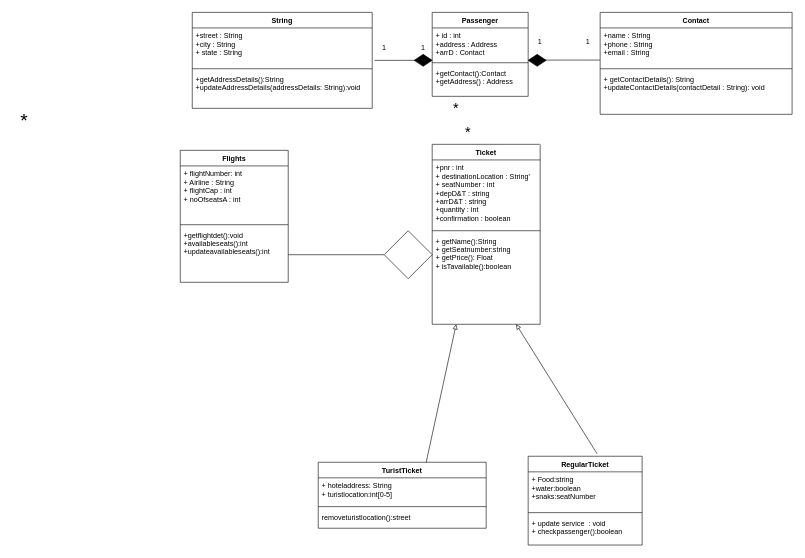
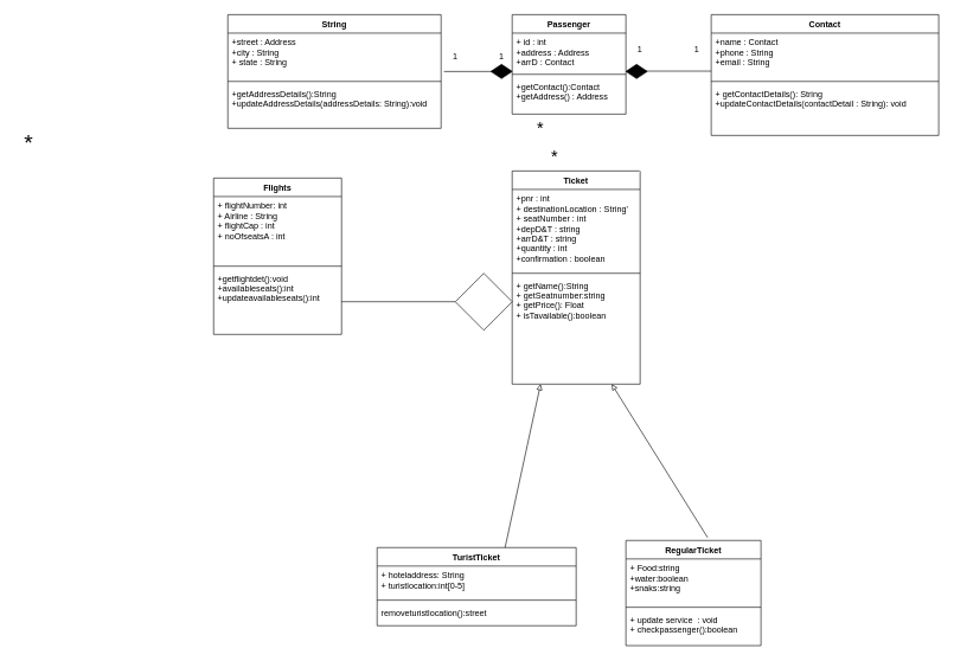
  <mxCell id="0" />
  <mxCell id="1" parent="0" />
  <mxCell id="2" value="String" style="swimlane;fontStyle=1;align=center;verticalAlign=top;childLayout=stackLayout;horizontal=1;startSize=26;horizontalStack=0;resizeParent=1;resizeParentMax=0;resizeLast=0;collapsible=1;marginBottom=0;" vertex="1" parent="1"><mxGeometry x="320" y="20" width="300" height="160" as="geometry" /></mxCell>
- <mxCell id="3" value="+street : String&#10;+city : String&#10;+ state : String" style="text;strokeColor=none;fillColor=none;align=left;verticalAlign=top;spacingLeft=4;spacingRight=4;overflow=hidden;rotatable=0;points=[[0,0.5],[1,0.5]];portConstraint=eastwest;" vertex="1" parent="2"><mxGeometry y="26" width="300" height="64" as="geometry" /></mxCell>
+ <mxCell id="3" value="+street : Address&#10;+city : String&#10;+ state : String" style="text;strokeColor=none;fillColor=none;align=left;verticalAlign=top;spacingLeft=4;spacingRight=4;overflow=hidden;rotatable=0;points=[[0,0.5],[1,0.5]];portConstraint=eastwest;" vertex="1" parent="2"><mxGeometry y="26" width="300" height="64" as="geometry" /></mxCell>
  <mxCell id="4" value="" style="line;strokeWidth=1;fillColor=none;align=left;verticalAlign=middle;spacingTop=-1;spacingLeft=3;spacingRight=3;rotatable=0;labelPosition=right;points=[];portConstraint=eastwest;" vertex="1" parent="2"><mxGeometry y="90" width="300" height="8" as="geometry" /></mxCell>
  <mxCell id="5" value="+getAddressDetails():String&#10;+updateAddressDetails(addressDetails: String):void&#10; " style="text;strokeColor=none;fillColor=none;align=left;verticalAlign=top;spacingLeft=4;spacingRight=4;overflow=hidden;rotatable=0;points=[[0,0.5],[1,0.5]];portConstraint=eastwest;" vertex="1" parent="2"><mxGeometry y="98" width="300" height="62" as="geometry" /></mxCell>
  <mxCell id="6" value="Passenger" style="swimlane;fontStyle=1;align=center;verticalAlign=top;childLayout=stackLayout;horizontal=1;startSize=26;horizontalStack=0;resizeParent=1;resizeParentMax=0;resizeLast=0;collapsible=1;marginBottom=0;" vertex="1" parent="1"><mxGeometry x="720" y="20" width="160" height="140" as="geometry" /></mxCell>
  <mxCell id="7" value="+ id : int&#10;+address : Address&#10;+arrD : Contact" style="text;strokeColor=none;fillColor=none;align=left;verticalAlign=top;spacingLeft=4;spacingRight=4;overflow=hidden;rotatable=0;points=[[0,0.5],[1,0.5]];portConstraint=eastwest;" vertex="1" parent="6"><mxGeometry y="26" width="160" height="54" as="geometry" /></mxCell>
  <mxCell id="8" value="" style="line;strokeWidth=1;fillColor=none;align=left;verticalAlign=middle;spacingTop=-1;spacingLeft=3;spacingRight=3;rotatable=0;labelPosition=right;points=[];portConstraint=eastwest;" vertex="1" parent="6"><mxGeometry y="80" width="160" height="8" as="geometry" /></mxCell>
  <mxCell id="9" value="+getContact():Contact&#10;+getAddress() : Address" style="text;strokeColor=none;fillColor=none;align=left;verticalAlign=top;spacingLeft=4;spacingRight=4;overflow=hidden;rotatable=0;points=[[0,0.5],[1,0.5]];portConstraint=eastwest;" vertex="1" parent="6"><mxGeometry y="88" width="160" height="52" as="geometry" /></mxCell>
  <mxCell id="10" value="" style="rhombus;whiteSpace=wrap;html=1;fillColor=#000000;" vertex="1" parent="1"><mxGeometry x="690" y="90" width="30" height="20" as="geometry" /></mxCell>
  <mxCell id="11" value="" style="endArrow=classic;html=1;exitX=1.013;exitY=0.844;exitDx=0;exitDy=0;exitPerimeter=0;" edge="1" parent="1" source="3"><mxGeometry width="50" height="50" relative="1" as="geometry"><mxPoint x="650" y="250" as="sourcePoint" /><mxPoint x="710" y="100" as="targetPoint" /></mxGeometry></mxCell>
  <mxCell id="12" value="1" style="text;html=1;strokeColor=none;fillColor=none;align=center;verticalAlign=middle;whiteSpace=wrap;rounded=0;" vertex="1" parent="1"><mxGeometry x="620" y="70" width="40" height="20" as="geometry" /></mxCell>
  <mxCell id="13" value="1" style="text;html=1;strokeColor=none;fillColor=none;align=center;verticalAlign=middle;whiteSpace=wrap;rounded=0;" vertex="1" parent="1"><mxGeometry x="685" y="70" width="40" height="20" as="geometry" /></mxCell>
  <mxCell id="14" value="Contact" style="swimlane;fontStyle=1;align=center;verticalAlign=top;childLayout=stackLayout;horizontal=1;startSize=26;horizontalStack=0;resizeParent=1;resizeParentMax=0;resizeLast=0;collapsible=1;marginBottom=0;fillColor=#FFFFFF;" vertex="1" parent="1"><mxGeometry x="1000" y="20" width="320" height="170" as="geometry" /></mxCell>
- <mxCell id="15" value="+name : String&#10;+phone : String&#10;+email : String" style="text;strokeColor=none;fillColor=none;align=left;verticalAlign=top;spacingLeft=4;spacingRight=4;overflow=hidden;rotatable=0;points=[[0,0.5],[1,0.5]];portConstraint=eastwest;" vertex="1" parent="14"><mxGeometry y="26" width="320" height="64" as="geometry" /></mxCell>
+ <mxCell id="15" value="+name : Contact&#10;+phone : String&#10;+email : String" style="text;strokeColor=none;fillColor=none;align=left;verticalAlign=top;spacingLeft=4;spacingRight=4;overflow=hidden;rotatable=0;points=[[0,0.5],[1,0.5]];portConstraint=eastwest;" vertex="1" parent="14"><mxGeometry y="26" width="320" height="64" as="geometry" /></mxCell>
  <mxCell id="16" value="" style="line;strokeWidth=1;fillColor=none;align=left;verticalAlign=middle;spacingTop=-1;spacingLeft=3;spacingRight=3;rotatable=0;labelPosition=right;points=[];portConstraint=eastwest;" vertex="1" parent="14"><mxGeometry y="90" width="320" height="8" as="geometry" /></mxCell>
  <mxCell id="17" value="+ getContactDetails(): String&#10;+updateContactDetails(contactDetail : String): void" style="text;strokeColor=none;fillColor=none;align=left;verticalAlign=top;spacingLeft=4;spacingRight=4;overflow=hidden;rotatable=0;points=[[0,0.5],[1,0.5]];portConstraint=eastwest;" vertex="1" parent="14"><mxGeometry y="98" width="320" height="72" as="geometry" /></mxCell>
  <mxCell id="18" value="" style="rhombus;whiteSpace=wrap;html=1;fillColor=#000000;" vertex="1" parent="1"><mxGeometry x="880" y="90" width="30" height="20" as="geometry" /></mxCell>
  <mxCell id="19" value="" style="endArrow=classic;html=1;" edge="1" parent="1"><mxGeometry width="50" height="50" relative="1" as="geometry"><mxPoint x="1000" y="99.5" as="sourcePoint" /><mxPoint x="890" y="99.5" as="targetPoint" /><Array as="points"><mxPoint x="950" y="99.5" /></Array></mxGeometry></mxCell>
  <mxCell id="20" value="1" style="text;html=1;strokeColor=none;fillColor=none;align=center;verticalAlign=middle;whiteSpace=wrap;rounded=0;" vertex="1" parent="1"><mxGeometry x="880" y="60" width="40" height="20" as="geometry" /></mxCell>
  <mxCell id="21" value="1" style="text;html=1;strokeColor=none;fillColor=none;align=center;verticalAlign=middle;whiteSpace=wrap;rounded=0;" vertex="1" parent="1"><mxGeometry x="960" y="60" width="40" height="20" as="geometry" /></mxCell>
  <mxCell id="22" value="Ticket" style="swimlane;fontStyle=1;align=center;verticalAlign=top;childLayout=stackLayout;horizontal=1;startSize=26;horizontalStack=0;resizeParent=1;resizeParentMax=0;resizeLast=0;collapsible=1;marginBottom=0;fillColor=#FFFFFF;" vertex="1" parent="1"><mxGeometry x="720" y="240" width="180" height="300" as="geometry" /></mxCell>
  <mxCell id="23" value="+pnr : int&#10;+ destinationLocation : String'&#10;+ seatNumber : int&#10;+depD&amp;T : string&#10;+arrD&amp;T : string&#10;+quantity : int&#10;+confirmation : boolean" style="text;strokeColor=none;fillColor=none;align=left;verticalAlign=top;spacingLeft=4;spacingRight=4;overflow=hidden;rotatable=0;points=[[0,0.5],[1,0.5]];portConstraint=eastwest;" vertex="1" parent="22"><mxGeometry y="26" width="180" height="114" as="geometry" /></mxCell>
  <mxCell id="24" value="" style="line;strokeWidth=1;fillColor=none;align=left;verticalAlign=middle;spacingTop=-1;spacingLeft=3;spacingRight=3;rotatable=0;labelPosition=right;points=[];portConstraint=eastwest;" vertex="1" parent="22"><mxGeometry y="140" width="180" height="8" as="geometry" /></mxCell>
  <mxCell id="25" value="+ getName():String&#10;+ getSeatnumber:string&#10;+ getPrice(): Float&#10;+ isTavailable():boolean" style="text;strokeColor=none;fillColor=none;align=left;verticalAlign=top;spacingLeft=4;spacingRight=4;overflow=hidden;rotatable=0;points=[[0,0.5],[1,0.5]];portConstraint=eastwest;" vertex="1" parent="22"><mxGeometry y="148" width="180" height="152" as="geometry" /></mxCell>
  <mxCell id="26" value="Flights" style="swimlane;fontStyle=1;align=center;verticalAlign=top;childLayout=stackLayout;horizontal=1;startSize=26;horizontalStack=0;resizeParent=1;resizeParentMax=0;resizeLast=0;collapsible=1;marginBottom=0;fillColor=#FFFFFF;" vertex="1" parent="1"><mxGeometry x="300" y="250" width="180" height="220" as="geometry" /></mxCell>
  <mxCell id="27" value="+ flightNumber: int&#10;+ Airline : String&#10;+ flightCap : int&#10;+ noOfseatsA : int&#10;" style="text;strokeColor=none;fillColor=none;align=left;verticalAlign=top;spacingLeft=4;spacingRight=4;overflow=hidden;rotatable=0;points=[[0,0.5],[1,0.5]];portConstraint=eastwest;" vertex="1" parent="26"><mxGeometry y="26" width="180" height="94" as="geometry" /></mxCell>
  <mxCell id="28" value="" style="line;strokeWidth=1;fillColor=none;align=left;verticalAlign=middle;spacingTop=-1;spacingLeft=3;spacingRight=3;rotatable=0;labelPosition=right;points=[];portConstraint=eastwest;" vertex="1" parent="26"><mxGeometry y="120" width="180" height="8" as="geometry" /></mxCell>
  <mxCell id="29" value="+getflightdet():void&#10;+availableseats():int&#10;+updateavailableseats():int" style="text;strokeColor=none;fillColor=none;align=left;verticalAlign=top;spacingLeft=4;spacingRight=4;overflow=hidden;rotatable=0;points=[[0,0.5],[1,0.5]];portConstraint=eastwest;" vertex="1" parent="26"><mxGeometry y="128" width="180" height="92" as="geometry" /></mxCell>
  <mxCell id="30" value="TuristTicket" style="swimlane;fontStyle=1;align=center;verticalAlign=top;childLayout=stackLayout;horizontal=1;startSize=26;horizontalStack=0;resizeParent=1;resizeParentMax=0;resizeLast=0;collapsible=1;marginBottom=0;fillColor=#FFFFFF;" vertex="1" parent="1"><mxGeometry x="530" y="770" width="280" height="110" as="geometry" /></mxCell>
  <mxCell id="31" value="+ hoteladdress: String&#10;+ turistlocation:int[0-5]&#10;" style="text;strokeColor=none;fillColor=none;align=left;verticalAlign=top;spacingLeft=4;spacingRight=4;overflow=hidden;rotatable=0;points=[[0,0.5],[1,0.5]];portConstraint=eastwest;" vertex="1" parent="30"><mxGeometry y="26" width="280" height="44" as="geometry" /></mxCell>
  <mxCell id="32" value="" style="line;strokeWidth=1;fillColor=none;align=left;verticalAlign=middle;spacingTop=-1;spacingLeft=3;spacingRight=3;rotatable=0;labelPosition=right;points=[];portConstraint=eastwest;" vertex="1" parent="30"><mxGeometry y="70" width="280" height="8" as="geometry" /></mxCell>
  <mxCell id="33" value="removeturistlocation():street" style="text;strokeColor=none;fillColor=none;align=left;verticalAlign=top;spacingLeft=4;spacingRight=4;overflow=hidden;rotatable=0;points=[[0,0.5],[1,0.5]];portConstraint=eastwest;" vertex="1" parent="30"><mxGeometry y="78" width="280" height="32" as="geometry" /></mxCell>
  <mxCell id="34" value="RegularTicket" style="swimlane;fontStyle=1;align=center;verticalAlign=top;childLayout=stackLayout;horizontal=1;startSize=26;horizontalStack=0;resizeParent=1;resizeParentMax=0;resizeLast=0;collapsible=1;marginBottom=0;fillColor=#FFFFFF;" vertex="1" parent="1"><mxGeometry x="880" y="760" width="190" height="148" as="geometry" /></mxCell>
- <mxCell id="35" value="+ Food:string&#10;+water:boolean&#10;+snaks:seatNumber" style="text;strokeColor=none;fillColor=none;align=left;verticalAlign=top;spacingLeft=4;spacingRight=4;overflow=hidden;rotatable=0;points=[[0,0.5],[1,0.5]];portConstraint=eastwest;" vertex="1" parent="34"><mxGeometry y="26" width="190" height="64" as="geometry" /></mxCell>
+ <mxCell id="35" value="+ Food:string&#10;+water:boolean&#10;+snaks:string" style="text;strokeColor=none;fillColor=none;align=left;verticalAlign=top;spacingLeft=4;spacingRight=4;overflow=hidden;rotatable=0;points=[[0,0.5],[1,0.5]];portConstraint=eastwest;" vertex="1" parent="34"><mxGeometry y="26" width="190" height="64" as="geometry" /></mxCell>
  <mxCell id="36" value="" style="line;strokeWidth=1;fillColor=none;align=left;verticalAlign=middle;spacingTop=-1;spacingLeft=3;spacingRight=3;rotatable=0;labelPosition=right;points=[];portConstraint=eastwest;" vertex="1" parent="34"><mxGeometry y="90" width="190" height="8" as="geometry" /></mxCell>
  <mxCell id="37" value="+ update service  : void&#10;+ checkpassenger():boolean" style="text;strokeColor=none;fillColor=none;align=left;verticalAlign=top;spacingLeft=4;spacingRight=4;overflow=hidden;rotatable=0;points=[[0,0.5],[1,0.5]];portConstraint=eastwest;" vertex="1" parent="34"><mxGeometry y="98" width="190" height="50" as="geometry" /></mxCell>
  <mxCell id="38" value="&lt;span style=&quot;color: rgba(0 , 0 , 0 , 0) ; font-family: monospace ; font-size: 0px&quot;&gt;%3CmxGraphModel%3E%3Croot%3E%3CmxCell%20id%3D%220%22%2F%3E%3CmxCell%20id%3D%221%22%20parent%3D%220%22%2F%3E%3CmxCell%20id%3D%222%22%20value%3D%22%22%20style%3D%22rhombus%3BwhiteSpace%3Dwrap%3Bhtml%3D1%3BfillColor%3D%23FFFFFF%3B%22%20vertex%3D%221%22%20parent%3D%221%22%3E%3CmxGeometry%20x%3D%22260%22%20y%3D%22385%22%20width%3D%2260%22%20height%3D%2230%22%20as%3D%22geometry%22%2F%3E%3C%2FmxCell%3E%3C%2Froot%3E%3C%2FmxGraphModel%3E&lt;/span&gt;" style="text;html=1;align=center;verticalAlign=middle;resizable=0;points=[];autosize=1;strokeColor=none;" vertex="1" parent="1"><mxGeometry x="290" y="460" width="20" height="20" as="geometry" /></mxCell>
  <mxCell id="39" value="&lt;font style=&quot;font-size: 32px&quot;&gt;*&lt;/font&gt;" style="text;html=1;strokeColor=none;fillColor=none;align=center;verticalAlign=middle;whiteSpace=wrap;rounded=0;" vertex="1" parent="1"><mxGeometry x="20" y="190" width="40" height="20" as="geometry" /></mxCell>
  <mxCell id="40" value="" style="endArrow=classic;html=1;strokeColor=#FFFFFF;strokeWidth=1;" edge="1" parent="1"><mxGeometry width="50" height="50" relative="1" as="geometry"><mxPoint x="890" y="250" as="sourcePoint" /><mxPoint x="940" y="200" as="targetPoint" /></mxGeometry></mxCell>
  <mxCell id="41" value="" style="endArrow=block;html=1;strokeWidth=1;endFill=0;exitX=0.605;exitY=-0.027;exitDx=0;exitDy=0;exitPerimeter=0;" edge="1" parent="1" source="34"><mxGeometry width="50" height="50" relative="1" as="geometry"><mxPoint x="910" y="640" as="sourcePoint" /><mxPoint x="860" y="540" as="targetPoint" /></mxGeometry></mxCell>
  <mxCell id="42" value="" style="endArrow=block;html=1;endFill=0;strokeWidth=1;sketch=0;" edge="1" parent="1"><mxGeometry width="50" height="50" relative="1" as="geometry"><mxPoint x="710" y="770" as="sourcePoint" /><mxPoint x="760" y="540" as="targetPoint" /></mxGeometry></mxCell>
  <mxCell id="43" value="&lt;font style=&quot;font-size: 24px&quot;&gt;*&lt;/font&gt;" style="text;html=1;strokeColor=none;fillColor=none;align=center;verticalAlign=middle;whiteSpace=wrap;rounded=0;" vertex="1" parent="1"><mxGeometry x="740" y="170" width="40" height="20" as="geometry" /></mxCell>
  <mxCell id="44" value="&lt;font style=&quot;font-size: 24px&quot;&gt;*&lt;/font&gt;" style="text;html=1;strokeColor=none;fillColor=none;align=center;verticalAlign=middle;whiteSpace=wrap;rounded=0;" vertex="1" parent="1"><mxGeometry x="760" y="210" width="40" height="20" as="geometry" /></mxCell>
  <mxCell id="45" value="" style="endArrow=none;html=1;exitX=1;exitY=0.5;exitDx=0;exitDy=0;" edge="1" parent="1" source="29" target="46"><mxGeometry width="50" height="50" relative="1" as="geometry"><mxPoint x="560" y="420" as="sourcePoint" /><mxPoint x="660" y="424" as="targetPoint" /></mxGeometry></mxCell>
  <mxCell id="46" value="" style="rhombus;whiteSpace=wrap;html=1;" vertex="1" parent="1"><mxGeometry x="640" y="384" width="80" height="80" as="geometry" /></mxCell>
